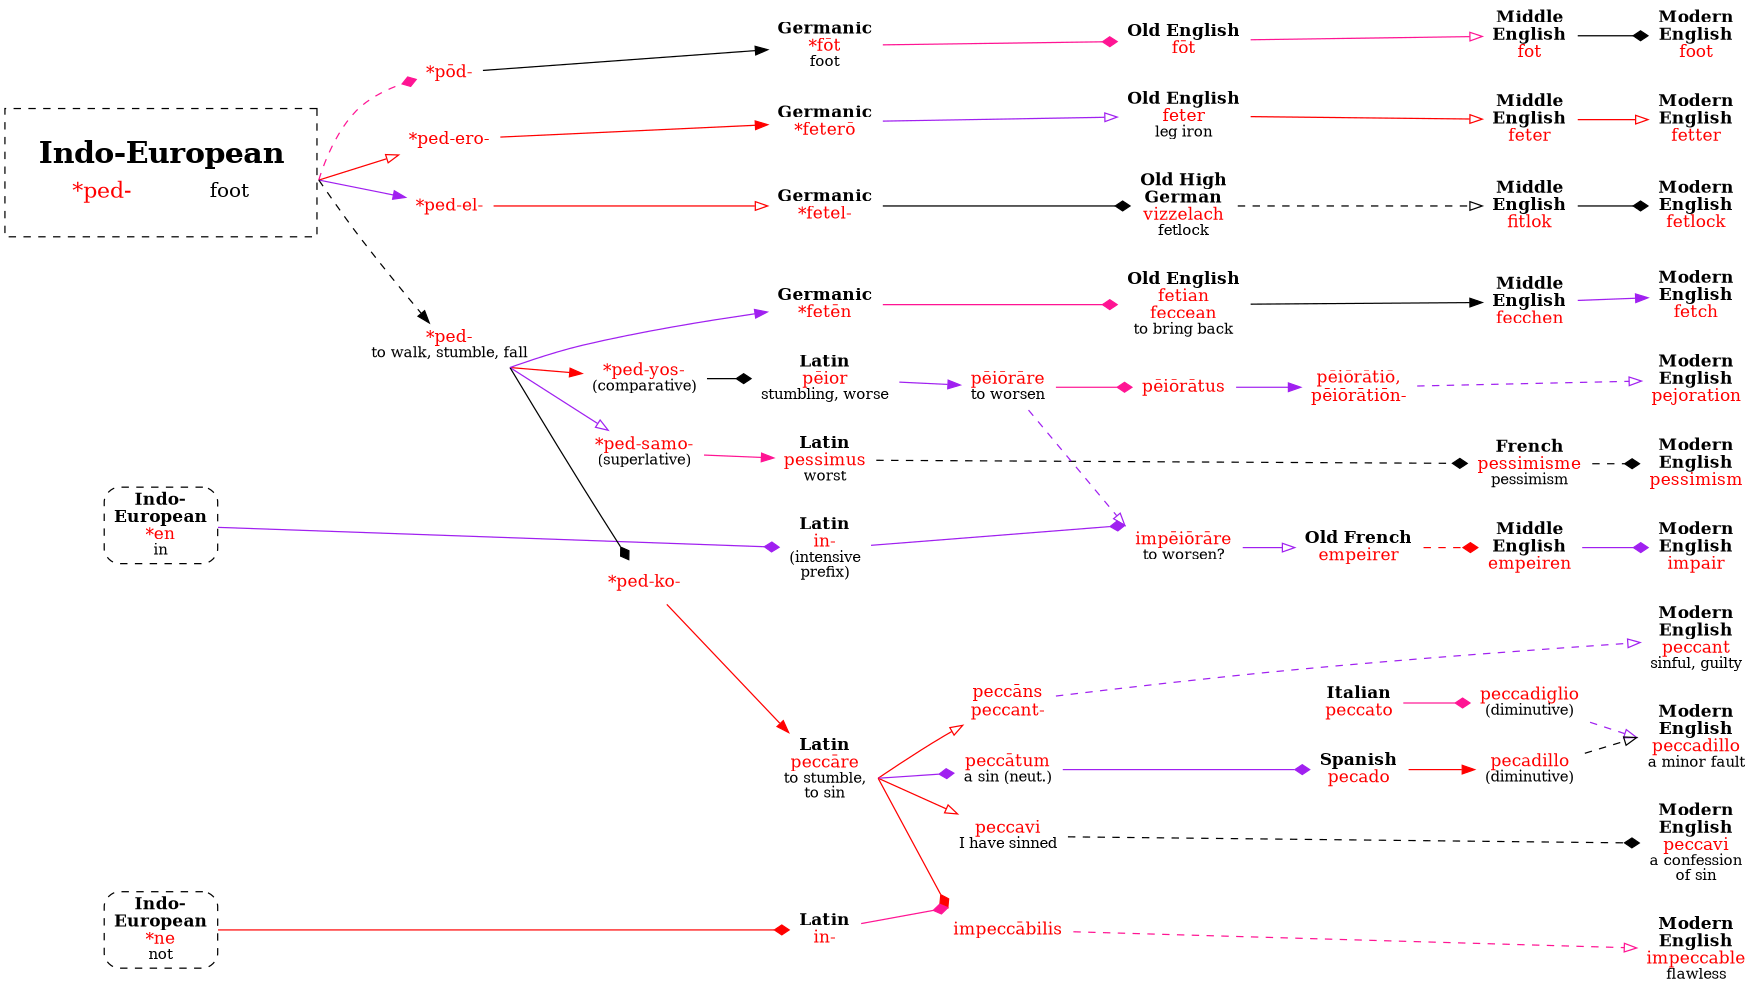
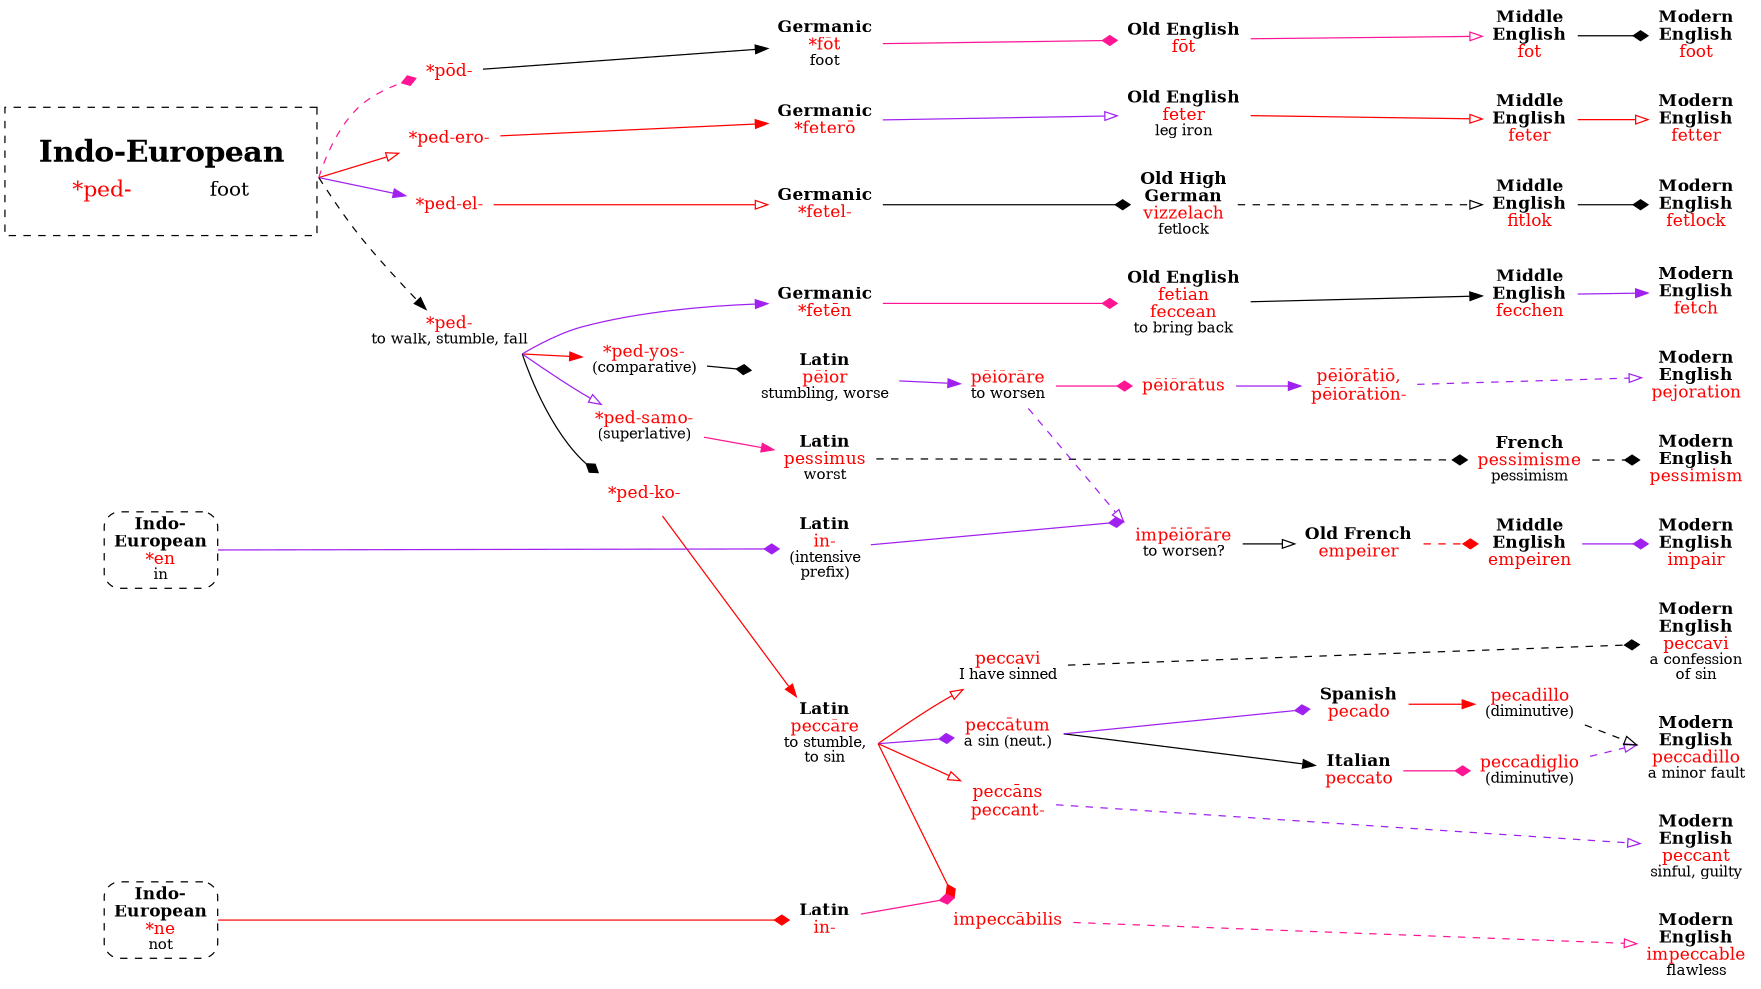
  strict digraph {
    rankdir=LR
    node [shape=none]
    edge [arrowhead=diamond color=purple]
    n1 [label=<<font color="red">*ped-yos-</font><br/><font point-size="12">(comparative)</font>>]
    n2 [label=<<font color="red">*ped-samo-</font><br/><font point-size="12">(superlative)</font>>]
    n3 [label=<<font color="red">*ped-ko-</font>>]
    n4 [label=<<b>Modern<br/>English</b><br/><font color="red">foot</font>>]
    n5 [label=<<b>Modern<br/>English</b><br/><font color="red">fetter</font>>]
    n6 [label=<<b>Modern<br/>English</b><br/><font color="red">fetlock</font>>]
    n7 [label=<<b>Modern<br/>English</b><br/><font color="red">fetch</font>>]
    n8 [label=<<b>Modern<br/>English</b><br/><font color="red">pejoration</font>>]
    n9 [label=<<b>Modern<br/>English</b><br/><font color="red">impair</font>>]
    n10 [label=<<b>Modern<br/>English</b><br/><font color="red">pessimism</font>>]
    n11 [label=<<b>Modern<br/>English</b><br/><font color="red">peccant</font><br/><font point-size="12">sinful, guilty</font>>]
    n12 [label=<<b>Modern<br/>English</b><br/><font color="red">peccavi</font><br/><font point-size="12">a confession<br/>of sin</font>>]
    n13 [label=<<b>Modern<br/>English</b><br/><font color="red">peccadillo</font><br/><font point-size="12">a minor fault</font>>]
    n14 [label=<<b>Modern<br/>English</b><br/><font color="red">impeccable</font><br/><font point-size="12">flawless</font>>]
    n15 [label=<<b>Germanic</b><br/><font color="red">*fōt</font><br/><font point-size="12">foot</font>>]
    n16 [label=<<b>Germanic</b><br/><font color="red">*feterō</font>>]
    n17 [label=<<b>Germanic</b><br/><font color="red">*fetel-</font>>]
    n18 [label=<<b>Germanic</b><br/><font color="red">*fetēn</font>>]
    n19 [label=<<b>Latin</b><br/><font color="red">pēior</font><br/><font point-size="12">stumbling, worse</font>>]
    n20 [label=<<b>Latin</b><br/><font color="red">in-</font><br/><font point-size="12">(intensive<br/>prefix)</font>>]
    n21 [label=<<b>Latin</b><br/><font color="red">pessimus</font><br/><font point-size="12">worst</font>>]
    n22 [label=<<b>Latin</b><br/><font color="red">peccāre</font><br/><font point-size="12">to stumble,<br/>to sin</font>>]
    n23 [label=<<b>Latin</b><br/><font color="red">in-</font>>]
    n24 [label=<<b>Old English</b><br/><font color="red">fōt</font>>]
    n25 [label=<<b>Old English</b><br/><font color="red">feter</font><br/><font point-size="12">leg iron</font>>]
    n26 [label=<<b>Old High<br/>German</b><br/><font color="red">vizzelach</font><br/><font point-size="12">fetlock</font>>]
    n27 [label=<<b>Old English</b><br/><font color="red">fetian<br/>feccean</font><br/><font point-size="12">to bring back</font>>]
    n28 [label=<<font color="red">impēiōrāre</font><br/><font point-size="12">to worsen?</font>>]
    n29 [label=<<b>Middle<br/>English</b><br/><font color="red">fot</font>>]
    n30 [label=<<b>Middle<br/>English</b><br/><font color="red">feter</font>>]
    n31 [label=<<b>Middle<br/>English</b><br/><font color="red">fitlok</font>>]
    n32 [label=<<b>Middle<br/>English</b><br/><font color="red">fecchen</font>>]
    n33 [label=<<b>Middle<br/>English</b><br/><font color="red">empeiren</font>>]
    n34 [label=<<b>French</b><br/><font color="red">pessimisme</font><br/><font point-size="12">pessimism</font>>]
    n35 [label=<<font color="red">peccadiglio</font><br/><font point-size="12">(diminutive)</font>>]
    n36 [label=<<font color="red">pecadillo</font><br/><font point-size="12">(diminutive)</font>>]
    n37 [label=<<font color="red">pēiōrāre</font><br/><font point-size="12">to worsen</font>>]
    n38 [label=<<font color="red">peccāns<br/>peccant-</font>>]
    n39 [label=<<font color="red">peccavi</font><br/><font point-size="12">I have sinned</font>>]
    n40 [label=<<font color="red">peccātum</font><br/><font point-size="12">a sin (neut.)</font>>]
    n41 [label=<<font color="red">impeccābilis</font>>]
    n42 [label=<<b>Indo-<br/>European</b><br/><font color="red">*en</font><br/><font point-size="12">in</font>> shape=box style="dashed,rounded"]
    n43 [label=<<b>Indo-<br/>European</b><br/><font color="red">*ne</font><br/><font point-size="12">not</font>> shape=box style="dashed,rounded"]
    n44 [label=<<font color="red">*pōd-</font>>]
    n45 [label=<<font color="red">*ped-ero-</font>>]
    n46 [label=<<font color="red">*ped-el-</font>>]
    n47 [label=<<font color="red">*ped-</font><br/><font point-size="12">to walk, stumble, fall</font>>]
    n48 [label=<<b>Old French</b><br/><font color="red">empeirer</font>>]
    n49 [label=<<font color="red">pēiōrātus</font>>]
    n50 [label=<<b>Italian</b><br/><font color="red">peccato</font>>]
    n51 [label=<<b>Spanish</b><br/><font color="red">pecado</font>>]
    n52 [label=<<table border="0"><tr><td colspan="2"><font point-size="24"><b>Indo-European</b></font></td></tr><tr><td><font point-size="18" color="red">*ped-</font></td><td><font point-size="16">foot</font></td></tr></table>> margin=.3 peripheries=1 shape=rect style=dashed]
    n53 [label=<<font color="red">pēiōrātiō,<br/>pēiōrātiōn-</font>>]
    subgraph sub_1 {
      rank=same
      n1
      n2
      n3
    }
    subgraph sub_2 {
      rank=same
      n4
      n5
      n6
      n7
      n8
      n9
      n10
      n11
      n12
      n13
      n14
    }
    subgraph sub_3 {
      rank=same
      n15
      n16
      n17
      n18
      n19
      n20
      n21
      n22
      n23
    }
    subgraph sub_4 {
      rank=same
      n24
      n25
      n26
      n27
      n28
    }
    subgraph sub_5 {
      rank=same
      n29
      n30
      n31
      n32
      n33
      n34
      n35
      n36
    }
    subgraph sub_6 {
      rank=same
      n37
      n38
      n39
      n40
      n41
    }
    subgraph sub_7 {
      rank=min
      n42
      n43
    }
    subgraph sub_8 {
      rank=same
      n44
      n45
      n46
      n47
    }
    subgraph sub_9 {
      rank=same
      n1
      n2
      n3
    }
    n1 -> n2 [style=invis arrowhead="" color=""]
    n1 -> n19 [color=black]
    n2 -> n3 [style=invis arrowhead="" color=""]
    n2 -> n21 [arrowhead=normal color=deeppink]
    n3 -> n22 [arrowhead=normal color=red]
    n15 -> n24 [color=deeppink]
    n16 -> n25 [arrowhead=onormal]
    n17 -> n26 [color=black]
    n18 -> n27 [color=deeppink]
    n19 -> n37 [arrowhead=normal]
    n20 -> n28 [samehead=1 sametail=1]
    n21 -> n34 [color=black style=dashed]
    n22 -> n38 [arrowhead=onormal color=red sametail=1 weight=2]
    n22 -> n39 [arrowhead=onormal color=red sametail=1 weight=2]
    n22 -> n40 [sametail=1 weight=2]
    n22 -> n41 [color=red samehead=1 sametail=1]
    n23 -> n41 [color=deeppink samehead=1]
    n24 -> n29 [arrowhead=onormal color=deeppink]
    n25 -> n30 [arrowhead=onormal color=red]
    n26 -> n31 [arrowhead=onormal color=black style=dashed]
    n27 -> n32 [arrowhead=normal color=black]
-   n28 -> n48 [arrowhead=onormal]
+   n28 -> n48 [arrowhead=onormal color=black]
    n29 -> n4 [color=black]
    n30 -> n5 [arrowhead=onormal color=red]
    n31 -> n6 [color=black]
    n32 -> n7 [arrowhead=normal]
    n33 -> n9
    n34 -> n10 [color=black style=dashed]
    n35 -> n13 [arrowhead=onormal samehead=1 style=dashed]
    n36 -> n13 [arrowhead=onormal color=black samehead=1 style=dashed]
    n37 -> n28 [arrowhead=onormal samehead=1 style=dashed]
    n37 -> n49 [color=deeppink sametail=1]
    n38 -> n11 [arrowhead=onormal style=dashed]
    n39 -> n12 [color=black style=dashed]
+   n40 -> n50 [arrowhead=normal color=black sametail=1]
    n40 -> n51 [sametail=1]
    n41 -> n14 [arrowhead=onormal color=deeppink style=dashed]
    n42 -> n20
    n43 -> n23 [color=red]
    n44 -> n15 [arrowhead=normal color=black]
    n44 -> n45 [style=invis arrowhead="" color=""]
    n45 -> n16 [arrowhead=normal color=red]
    n45 -> n46 [style=invis arrowhead="" color=""]
    n46 -> n17 [arrowhead=onormal color=red]
    n46 -> n47 [style=invis arrowhead="" color=""]
    n47 -> n1 [arrowhead=normal color=red sametail=1]
    n47 -> n2 [arrowhead=onormal sametail=1]
    n47 -> n3 [color=black sametail=1]
    n47 -> n18 [arrowhead=normal sametail=1]
    n48 -> n33 [color=red style=dashed]
    n49 -> n53 [arrowhead=normal weight=2]
    n50 -> n35 [color=deeppink weight=2]
    n51 -> n36 [arrowhead=normal color=red weight=2]
    n52 -> n44 [color=deeppink sametail=1 style=dashed]
    n52 -> n45 [arrowhead=onormal color=red sametail=1]
    n52 -> n46 [arrowhead=normal sametail=1]
    n52 -> n47 [arrowhead=normal color=black sametail=1 style=dashed]
    n53 -> n8 [arrowhead=onormal style=dashed]
  }
